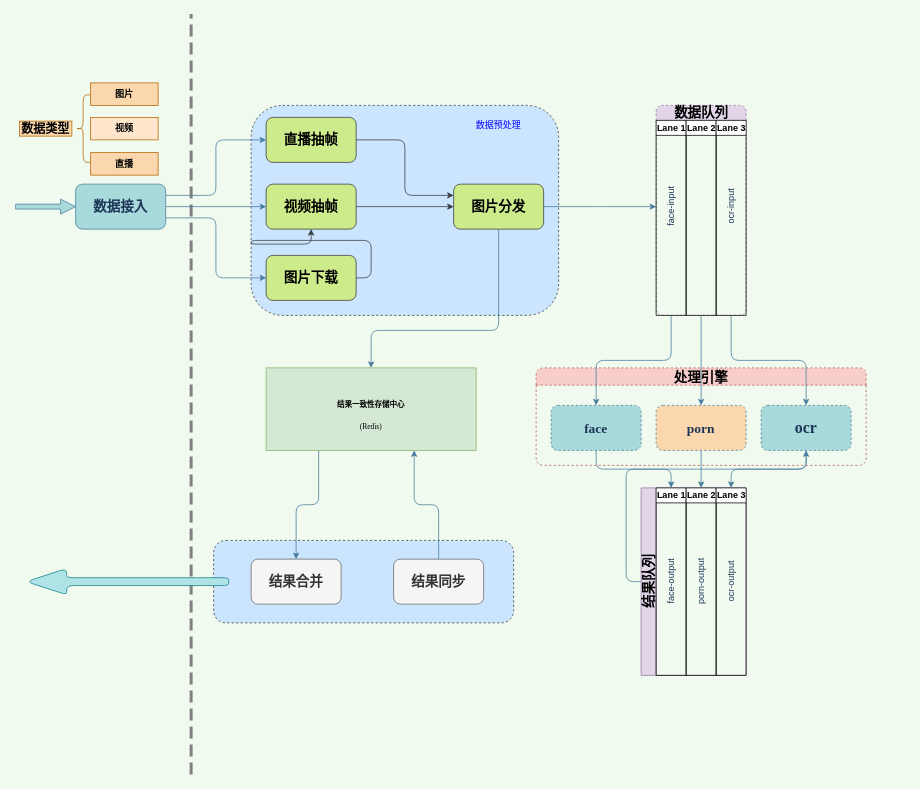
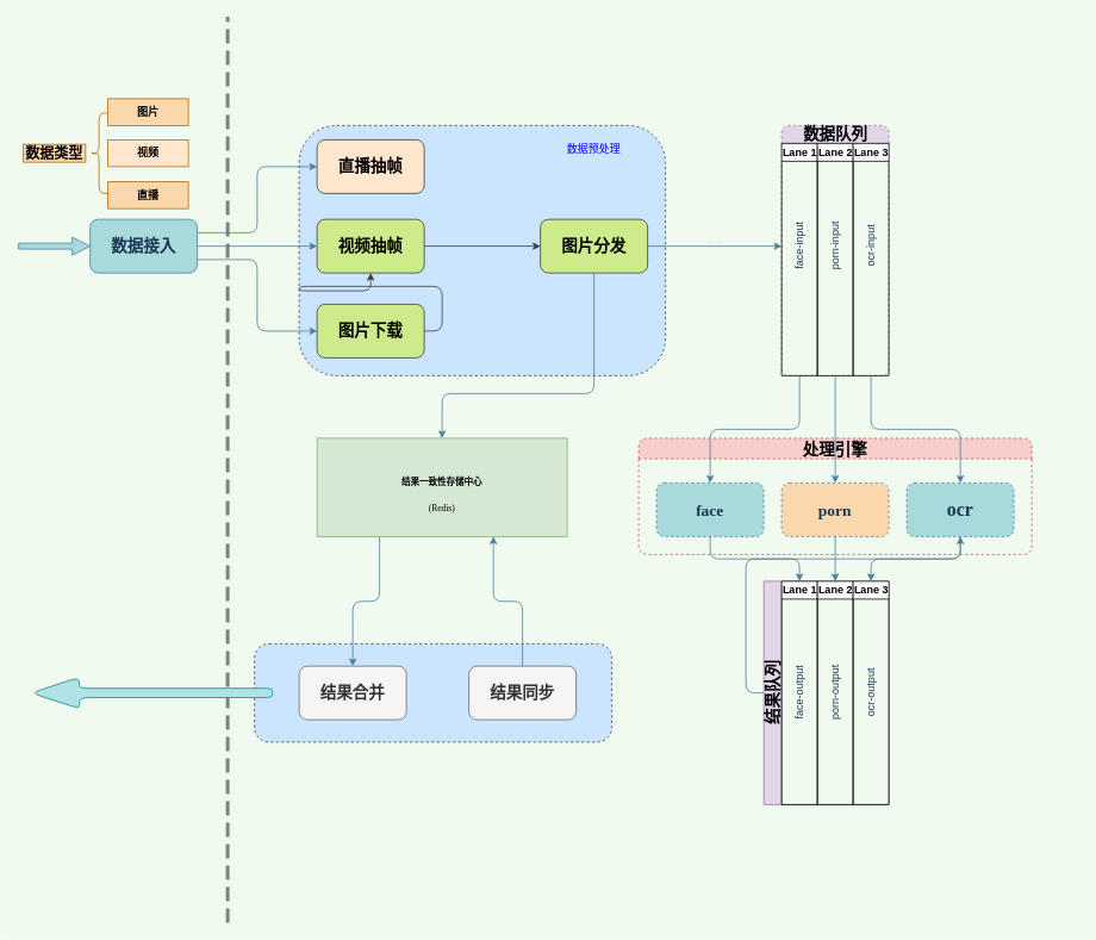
  <mxCell id="0" />
  <mxCell id="1" parent="0" />
  <mxCell id="2" value="" style="shape=partialRectangle;whiteSpace=wrap;html=1;right=0;top=0;bottom=0;fillColor=none;routingCenterX=-0.5;rounded=1;dashed=1;strokeColor=#808080;strokeWidth=4;" vertex="1" parent="1"><mxGeometry x="254" y="20" width="950" height="1010" as="geometry" /></mxCell>
  <mxCell id="3" value="" style="rounded=1;whiteSpace=wrap;html=1;strokeColor=#36393d;strokeWidth=1;fillColor=#cce5ff;dashed=1;" vertex="1" parent="1"><mxGeometry x="284" y="720" width="400" height="110" as="geometry" /></mxCell>
  <mxCell id="4" value="" style="whiteSpace=wrap;html=1;rounded=1;sketch=0;strokeColor=#36393d;fillColor=#cce5ff;dashed=1;shadow=0;glass=0;" parent="1" vertex="1"><mxGeometry x="334" y="140" width="410" height="280" as="geometry" /></mxCell>
  <mxCell id="5" value="" style="html=1;shadow=0;dashed=0;align=center;verticalAlign=middle;shape=mxgraph.arrows2.arrow;dy=0.67;dx=20;notch=0;rounded=0;sketch=0;strokeColor=#457B9D;fillColor=#A8DADC;fontColor=#1D3557;" parent="1" vertex="1"><mxGeometry x="20" y="265" width="80" height="20" as="geometry" /></mxCell>
  <mxCell id="6" style="edgeStyle=orthogonalEdgeStyle;curved=0;rounded=1;sketch=0;orthogonalLoop=1;jettySize=auto;html=1;exitX=1;exitY=0.75;exitDx=0;exitDy=0;entryX=0;entryY=0.5;entryDx=0;entryDy=0;strokeColor=#457B9D;fillColor=#A8DADC;fontColor=#1D3557;" parent="1" source="9" target="20" edge="1"><mxGeometry relative="1" as="geometry" /></mxCell>
  <mxCell id="7" style="edgeStyle=orthogonalEdgeStyle;curved=0;rounded=1;sketch=0;orthogonalLoop=1;jettySize=auto;html=1;exitX=1;exitY=0.25;exitDx=0;exitDy=0;entryX=0;entryY=0.5;entryDx=0;entryDy=0;strokeColor=#457B9D;fillColor=#A8DADC;fontColor=#1D3557;" parent="1" source="9" target="18" edge="1"><mxGeometry relative="1" as="geometry" /></mxCell>
  <mxCell id="8" style="edgeStyle=orthogonalEdgeStyle;curved=0;rounded=1;sketch=0;orthogonalLoop=1;jettySize=auto;html=1;exitX=1;exitY=0.5;exitDx=0;exitDy=0;entryX=0;entryY=0.5;entryDx=0;entryDy=0;strokeColor=#457B9D;fillColor=#A8DADC;fontColor=#1D3557;" parent="1" source="9" target="16" edge="1"><mxGeometry relative="1" as="geometry" /></mxCell>
  <mxCell id="9" value="&lt;h4&gt;&lt;font style=&quot;font-size: 18px&quot; face=&quot;Verdana&quot;&gt;数据接入&lt;/font&gt;&lt;/h4&gt;" style="rounded=1;whiteSpace=wrap;html=1;sketch=0;strokeColor=#457B9D;fillColor=#A8DADC;fontColor=#1D3557;" parent="1" vertex="1"><mxGeometry x="100" y="245" width="120" height="60" as="geometry" /></mxCell>
  <mxCell id="10" value="" style="shape=curlyBracket;whiteSpace=wrap;html=1;rounded=1;sketch=0;strokeColor=#b46504;fillColor=#fad7ac;size=0.5;" parent="1" vertex="1"><mxGeometry x="100" y="126" width="20" height="90" as="geometry" /></mxCell>
  <mxCell id="11" value="&lt;h4&gt;图片&lt;/h4&gt;" style="rounded=0;whiteSpace=wrap;html=1;sketch=0;strokeColor=#b46504;fillColor=#fad7ac;" parent="1" vertex="1"><mxGeometry x="120" y="110" width="90" height="30" as="geometry" /></mxCell>
  <mxCell id="12" value="&lt;h4&gt;视频&lt;/h4&gt;" style="rounded=0;whiteSpace=wrap;html=1;sketch=0;strokeColor=#b46504;fillColor=#ffe6cc;" parent="1" vertex="1"><mxGeometry x="120" y="156" width="90" height="30" as="geometry" /></mxCell>
  <mxCell id="13" value="&lt;h4&gt;直播&lt;/h4&gt;" style="rounded=0;whiteSpace=wrap;html=1;sketch=0;strokeColor=#b46504;fillColor=#fad7ac;" parent="1" vertex="1"><mxGeometry x="120" y="203" width="90" height="30" as="geometry" /></mxCell>
  <mxCell id="14" value="&lt;h3&gt;&lt;font style=&quot;font-size: 16px&quot;&gt;数据类型&lt;/font&gt;&lt;/h3&gt;" style="text;html=1;strokeColor=#b46504;fillColor=#fad7ac;align=center;verticalAlign=middle;whiteSpace=wrap;rounded=0;sketch=0;" parent="1" vertex="1"><mxGeometry x="25" y="161" width="70" height="20" as="geometry" /></mxCell>
  <mxCell id="15" style="edgeStyle=orthogonalEdgeStyle;curved=0;rounded=1;sketch=0;orthogonalLoop=1;jettySize=auto;html=1;exitX=1;exitY=0.5;exitDx=0;exitDy=0;entryX=0;entryY=0.5;entryDx=0;entryDy=0;strokeColor=#36393d;fillColor=#cdeb8b;fontColor=#1D3557;" parent="1" source="16" target="22" edge="1"><mxGeometry relative="1" as="geometry" /></mxCell>
  <mxCell id="16" value="&lt;h3 style=&quot;font-size: 18px&quot;&gt;视频抽帧&lt;/h3&gt;" style="rounded=1;whiteSpace=wrap;html=1;sketch=0;strokeColor=#36393d;fillColor=#cdeb8b;" parent="1" vertex="1"><mxGeometry x="354" y="245" width="120" height="60" as="geometry" /></mxCell>
- <mxCell id="17" style="edgeStyle=orthogonalEdgeStyle;curved=0;rounded=1;sketch=0;orthogonalLoop=1;jettySize=auto;html=1;exitX=1;exitY=0.5;exitDx=0;exitDy=0;entryX=0;entryY=0.25;entryDx=0;entryDy=0;strokeColor=#36393d;fillColor=#cdeb8b;fontColor=#1D3557;" parent="1" source="18" target="22" edge="1"><mxGeometry relative="1" as="geometry" /></mxCell>
- <mxCell id="18" value="&lt;h3 style=&quot;font-size: 18px&quot;&gt;直播抽帧&lt;/h3&gt;" style="rounded=1;whiteSpace=wrap;html=1;sketch=0;strokeColor=#36393d;fillColor=#cdeb8b;" parent="1" vertex="1"><mxGeometry x="354" y="156" width="120" height="60" as="geometry" /></mxCell>
+ <mxCell id="18" value="&lt;h3 style=&quot;font-size: 18px&quot;&gt;直播抽帧&lt;/h3&gt;" style="rounded=1;whiteSpace=wrap;html=1;sketch=0;strokeColor=#36393d;fillColor=#ffe6cc;" parent="1" vertex="1"><mxGeometry x="354" y="156" width="120" height="60" as="geometry" /></mxCell>
  <mxCell id="19" style="edgeStyle=orthogonalEdgeStyle;curved=0;rounded=1;sketch=0;orthogonalLoop=1;jettySize=auto;html=1;exitX=1;exitY=0.5;exitDx=0;exitDy=0;strokeColor=#36393d;fillColor=#cdeb8b;fontColor=#1D3557;" parent="1" source="20" target="16" edge="1"><mxGeometry relative="1" as="geometry" /></mxCell>
  <mxCell id="20" value="&lt;h3 style=&quot;font-size: 18px&quot;&gt;图片下载&lt;/h3&gt;" style="rounded=1;whiteSpace=wrap;html=1;sketch=0;strokeColor=#36393d;fillColor=#cdeb8b;" parent="1" vertex="1"><mxGeometry x="354" y="340" width="120" height="60" as="geometry" /></mxCell>
  <mxCell id="21" style="edgeStyle=orthogonalEdgeStyle;curved=0;rounded=1;sketch=0;orthogonalLoop=1;jettySize=auto;html=1;strokeColor=#457B9D;fillColor=#A8DADC;fontColor=#1D3557;exitX=1;exitY=0.5;exitDx=0;exitDy=0;" parent="1" edge="1" source="22"><mxGeometry relative="1" as="geometry"><mxPoint x="874" y="275" as="targetPoint" /><mxPoint x="764" y="275" as="sourcePoint" /></mxGeometry></mxCell>
  <mxCell id="22" value="&lt;h3 style=&quot;font-size: 18px&quot;&gt;图片分发&lt;/h3&gt;" style="rounded=1;whiteSpace=wrap;html=1;sketch=0;strokeColor=#36393d;fillColor=#cdeb8b;" parent="1" vertex="1"><mxGeometry x="604" y="245" width="120" height="60" as="geometry" /></mxCell>
  <mxCell id="23" value="&lt;font color=&quot;#0000ff&quot;&gt;数据预处理&lt;/font&gt;" style="text;html=1;strokeColor=none;fillColor=none;align=center;verticalAlign=middle;whiteSpace=wrap;rounded=0;shadow=0;glass=0;dashed=1;sketch=0;fontColor=#1D3557;" parent="1" vertex="1"><mxGeometry x="629" y="156" width="70" height="20" as="geometry" /></mxCell>
  <mxCell id="24" value="&lt;h3&gt;&lt;font style=&quot;font-size: 18px&quot; face=&quot;Verdana&quot;&gt;数据队列&lt;/font&gt;&lt;/h3&gt;" style="swimlane;html=1;childLayout=stackLayout;resizeParent=1;resizeParentMax=0;startSize=20;rounded=1;shadow=0;glass=0;dashed=1;sketch=0;strokeColor=#9673a6;fillColor=#e1d5e7;" parent="1" vertex="1"><mxGeometry x="874" y="140" width="120" height="280" as="geometry" /></mxCell>
  <mxCell id="25" value="Lane 1" style="swimlane;html=1;startSize=20;" parent="24" vertex="1"><mxGeometry y="20" width="40" height="260" as="geometry" /></mxCell>
  <mxCell id="26" value="face-input" style="text;html=1;align=center;verticalAlign=middle;resizable=0;points=[];autosize=1;fontColor=#1D3557;horizontal=0;" parent="25" vertex="1"><mxGeometry x="5" y="85" width="30" height="60" as="geometry" /></mxCell>
  <mxCell id="27" value="Lane 2" style="swimlane;html=1;startSize=20;" parent="24" vertex="1"><mxGeometry x="40" y="20" width="40" height="260" as="geometry" /></mxCell>
+ <mxCell id="28" value="porn-input" style="text;html=1;align=center;verticalAlign=middle;resizable=0;points=[];autosize=1;fontColor=#1D3557;horizontal=0;" parent="27" vertex="1"><mxGeometry x="5" y="85" width="30" height="60" as="geometry" /></mxCell>
  <mxCell id="29" value="Lane 3" style="swimlane;html=1;startSize=20;" parent="24" vertex="1"><mxGeometry x="80" y="20" width="40" height="260" as="geometry" /></mxCell>
  <mxCell id="30" value="ocr-input" style="text;html=1;align=center;verticalAlign=middle;resizable=0;points=[];autosize=1;fontColor=#1D3557;horizontal=0;" parent="29" vertex="1"><mxGeometry x="5" y="90" width="30" height="50" as="geometry" /></mxCell>
  <mxCell id="31" value="处理引擎" style="swimlane;rounded=1;shadow=0;glass=0;dashed=1;sketch=0;strokeColor=#b85450;fillColor=#f8cecc;fontSize=18;fontFamily=Verdana;" parent="1" vertex="1"><mxGeometry x="714" y="490" width="440" height="130" as="geometry"><mxRectangle x="-960" y="490" width="100" height="30" as="alternateBounds" /></mxGeometry></mxCell>
  <mxCell id="32" value="&lt;h3&gt;&lt;font style=&quot;font-size: 18px&quot;&gt;face&lt;/font&gt;&lt;/h3&gt;" style="rounded=1;whiteSpace=wrap;html=1;shadow=0;glass=0;dashed=1;sketch=0;strokeColor=#457B9D;fillColor=#A8DADC;fontFamily=Verdana;fontSize=18;fontColor=#1D3557;" parent="31" vertex="1"><mxGeometry x="20" y="50" width="120" height="60" as="geometry" /></mxCell>
  <mxCell id="33" value="&lt;h3&gt;&lt;font style=&quot;font-size: 18px&quot;&gt;porn&lt;/font&gt;&lt;/h3&gt;" style="rounded=1;whiteSpace=wrap;html=1;shadow=0;glass=0;dashed=1;sketch=0;strokeColor=#457B9D;fillColor=#fad7ac;fontFamily=Verdana;fontSize=18;fontColor=#1D3557;" parent="31" vertex="1"><mxGeometry x="160" y="50" width="120" height="60" as="geometry" /></mxCell>
  <mxCell id="34" value="&lt;h3&gt;ocr&lt;/h3&gt;" style="rounded=1;whiteSpace=wrap;html=1;shadow=0;glass=0;dashed=1;sketch=0;strokeColor=#457B9D;fillColor=#A8DADC;fontFamily=Verdana;fontSize=18;fontColor=#1D3557;" parent="31" vertex="1"><mxGeometry x="300" y="50" width="120" height="60" as="geometry" /></mxCell>
  <mxCell id="35" style="edgeStyle=orthogonalEdgeStyle;curved=0;rounded=1;sketch=0;orthogonalLoop=1;jettySize=auto;html=1;exitX=0.5;exitY=1;exitDx=0;exitDy=0;entryX=0.5;entryY=0;entryDx=0;entryDy=0;strokeColor=#457B9D;fillColor=#A8DADC;fontFamily=Verdana;fontSize=18;fontColor=#1D3557;" parent="1" source="25" target="32" edge="1"><mxGeometry relative="1" as="geometry" /></mxCell>
  <mxCell id="36" style="edgeStyle=orthogonalEdgeStyle;curved=0;rounded=1;sketch=0;orthogonalLoop=1;jettySize=auto;html=1;exitX=0.5;exitY=1;exitDx=0;exitDy=0;entryX=0.5;entryY=0;entryDx=0;entryDy=0;strokeColor=#457B9D;fillColor=#A8DADC;fontFamily=Verdana;fontSize=18;fontColor=#1D3557;" parent="1" source="27" target="33" edge="1"><mxGeometry relative="1" as="geometry" /></mxCell>
  <mxCell id="37" style="edgeStyle=orthogonalEdgeStyle;curved=0;rounded=1;sketch=0;orthogonalLoop=1;jettySize=auto;html=1;exitX=0.5;exitY=1;exitDx=0;exitDy=0;strokeColor=#457B9D;fillColor=#A8DADC;fontFamily=Verdana;fontSize=18;fontColor=#1D3557;" parent="1" source="29" target="34" edge="1"><mxGeometry relative="1" as="geometry" /></mxCell>
  <mxCell id="38" style="edgeStyle=orthogonalEdgeStyle;rounded=1;orthogonalLoop=1;jettySize=auto;html=1;exitX=0;exitY=0.5;exitDx=0;exitDy=0;strokeColor=#457B9D;" edge="1" parent="1" source="39" target="34"><mxGeometry relative="1" as="geometry" /></mxCell>
  <mxCell id="39" value="&lt;h3&gt;&lt;font style=&quot;font-size: 18px&quot; face=&quot;Verdana&quot;&gt;结果队列&lt;/font&gt;&lt;/h3&gt;" style="swimlane;html=1;childLayout=stackLayout;resizeParent=1;resizeParentMax=0;startSize=20;horizontal=0;horizontalStack=1;fillColor=#e1d5e7;strokeColor=#9673a6;" vertex="1" parent="1"><mxGeometry x="854" y="650" width="140" height="250" as="geometry" /></mxCell>
  <mxCell id="40" value="Lane 1" style="swimlane;html=1;startSize=20;" vertex="1" parent="39"><mxGeometry x="20" width="40" height="250" as="geometry" /></mxCell>
  <mxCell id="41" value="face-output" style="text;html=1;align=center;verticalAlign=middle;resizable=0;points=[];autosize=1;fontColor=#1D3557;horizontal=0;" vertex="1" parent="40"><mxGeometry x="5" y="90" width="30" height="70" as="geometry" /></mxCell>
  <mxCell id="42" value="Lane 2" style="swimlane;html=1;startSize=20;" vertex="1" parent="39"><mxGeometry x="60" width="40" height="250" as="geometry" /></mxCell>
  <mxCell id="43" value="porn-output" style="text;html=1;align=center;verticalAlign=middle;resizable=0;points=[];autosize=1;fontColor=#1D3557;horizontal=0;" vertex="1" parent="42"><mxGeometry x="5" y="90" width="30" height="70" as="geometry" /></mxCell>
  <mxCell id="44" value="Lane 3" style="swimlane;html=1;startSize=20;" vertex="1" parent="39"><mxGeometry x="100" width="40" height="250" as="geometry" /></mxCell>
  <mxCell id="45" value="ocr-output" style="text;html=1;align=center;verticalAlign=middle;resizable=0;points=[];autosize=1;fontColor=#1D3557;horizontal=0;" vertex="1" parent="44"><mxGeometry x="5" y="95" width="30" height="60" as="geometry" /></mxCell>
  <mxCell id="46" style="edgeStyle=orthogonalEdgeStyle;rounded=0;orthogonalLoop=1;jettySize=auto;html=1;exitX=0.5;exitY=1;exitDx=0;exitDy=0;entryX=0.5;entryY=0;entryDx=0;entryDy=0;strokeColor=#457B9D;" edge="1" parent="1" source="33" target="42"><mxGeometry relative="1" as="geometry" /></mxCell>
  <mxCell id="47" style="edgeStyle=orthogonalEdgeStyle;rounded=1;orthogonalLoop=1;jettySize=auto;html=1;exitX=0.5;exitY=1;exitDx=0;exitDy=0;entryX=0.5;entryY=0;entryDx=0;entryDy=0;strokeColor=#457B9D;" edge="1" parent="1" source="32" target="40"><mxGeometry relative="1" as="geometry" /></mxCell>
  <mxCell id="48" style="edgeStyle=orthogonalEdgeStyle;rounded=1;orthogonalLoop=1;jettySize=auto;html=1;exitX=0.5;exitY=1;exitDx=0;exitDy=0;entryX=0.5;entryY=0;entryDx=0;entryDy=0;strokeColor=#457B9D;" edge="1" parent="1" source="34" target="44"><mxGeometry relative="1" as="geometry" /></mxCell>
  <mxCell id="49" style="edgeStyle=orthogonalEdgeStyle;rounded=1;orthogonalLoop=1;jettySize=auto;html=1;strokeColor=#457B9D;entryX=0.5;entryY=0;entryDx=0;entryDy=0;" edge="1" parent="1" source="22" target="51"><mxGeometry relative="1" as="geometry"><Array as="points"><mxPoint x="664" y="440" /><mxPoint x="494" y="440" /></Array></mxGeometry></mxCell>
  <mxCell id="50" style="edgeStyle=orthogonalEdgeStyle;rounded=1;orthogonalLoop=1;jettySize=auto;html=1;exitX=0.25;exitY=1;exitDx=0;exitDy=0;strokeColor=#457B9D;entryX=0.5;entryY=0;entryDx=0;entryDy=0;" edge="1" parent="1" source="51" target="54"><mxGeometry relative="1" as="geometry"><mxPoint x="374" y="740" as="targetPoint" /></mxGeometry></mxCell>
  <mxCell id="51" value="&lt;h3&gt;&lt;font face=&quot;Verdana&quot; size=&quot;1&quot;&gt;结果一致性存储中心&lt;/font&gt;&lt;/h3&gt;&lt;div&gt;&lt;font face=&quot;Verdana&quot; size=&quot;1&quot;&gt;(Redis)&lt;/font&gt;&lt;/div&gt;" style="rounded=0;whiteSpace=wrap;html=1;strokeColor=#82b366;strokeWidth=1;fillColor=#d5e8d4;" vertex="1" parent="1"><mxGeometry x="354" y="490" width="280" height="110" as="geometry" /></mxCell>
  <mxCell id="52" style="edgeStyle=orthogonalEdgeStyle;rounded=1;orthogonalLoop=1;jettySize=auto;html=1;exitX=0.5;exitY=0;exitDx=0;exitDy=0;entryX=0.705;entryY=1;entryDx=0;entryDy=0;entryPerimeter=0;strokeColor=#457B9D;" edge="1" parent="1" source="53" target="51"><mxGeometry relative="1" as="geometry" /></mxCell>
  <mxCell id="53" value="&lt;h3 style=&quot;font-size: 18px&quot;&gt;&lt;font face=&quot;Verdana&quot;&gt;结果同步&lt;/font&gt;&lt;/h3&gt;" style="rounded=1;whiteSpace=wrap;html=1;strokeColor=#666666;strokeWidth=1;fillColor=#f5f5f5;fontColor=#333333;" vertex="1" parent="1"><mxGeometry x="524" y="745" width="120" height="60" as="geometry" /></mxCell>
  <mxCell id="54" value="&lt;h3 style=&quot;font-size: 18px&quot;&gt;&lt;font face=&quot;Verdana&quot;&gt;结果合并&lt;/font&gt;&lt;/h3&gt;" style="rounded=1;whiteSpace=wrap;html=1;strokeColor=#666666;strokeWidth=1;fillColor=#f5f5f5;fontColor=#333333;" vertex="1" parent="1"><mxGeometry x="334" y="745" width="120" height="60" as="geometry" /></mxCell>
  <mxCell id="55" value="" style="shape=singleArrow;direction=west;whiteSpace=wrap;html=1;rounded=1;strokeColor=#0e8088;strokeWidth=1;fillColor=#b0e3e6;" vertex="1" parent="1"><mxGeometry x="34" y="757.5" width="270" height="35" as="geometry" /></mxCell>
